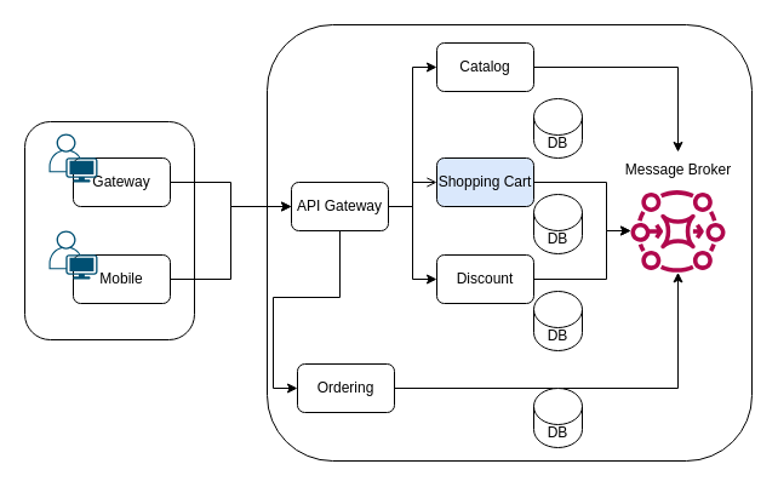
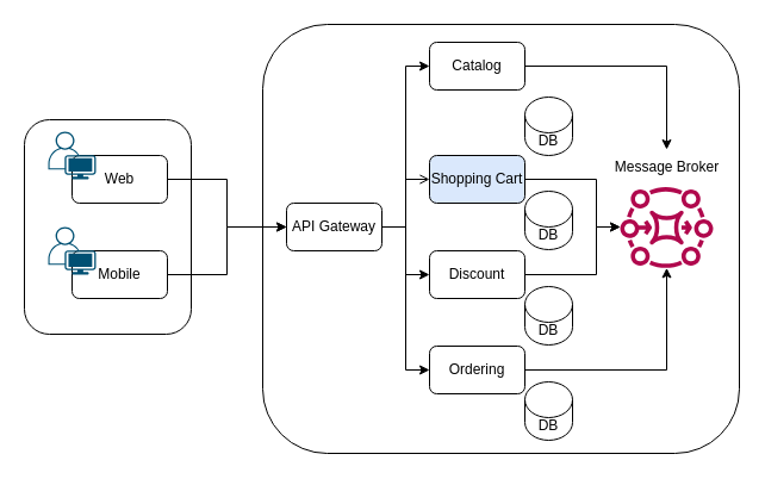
  <mxCell id="0" />
  <mxCell id="1" parent="0" />
  <mxCell id="2" value="" style="rounded=1;whiteSpace=wrap;html=1;" vertex="1" parent="1"><mxGeometry x="220" y="20" width="400" height="360" as="geometry" /></mxCell>
  <mxCell id="3" value="" style="rounded=1;whiteSpace=wrap;html=1;" vertex="1" parent="1"><mxGeometry x="20" y="100" width="140" height="180" as="geometry" /></mxCell>
  <mxCell id="4" style="edgeStyle=orthogonalEdgeStyle;rounded=0;orthogonalLoop=1;jettySize=auto;html=1;entryX=0;entryY=0.5;entryDx=0;entryDy=0;" edge="1" parent="1" source="5" target="14"><mxGeometry relative="1" as="geometry" /></mxCell>
- <mxCell id="5" value="Gateway" style="rounded=1;whiteSpace=wrap;html=1;" vertex="1" parent="1"><mxGeometry x="60" y="130" width="80" height="40" as="geometry" /></mxCell>
+ <mxCell id="5" value="Web" style="rounded=1;whiteSpace=wrap;html=1;" vertex="1" parent="1"><mxGeometry x="60" y="130" width="80" height="40" as="geometry" /></mxCell>
  <mxCell id="6" value="" style="points=[[0.35,0,0],[0.98,0.51,0],[1,0.71,0],[0.67,1,0],[0,0.795,0],[0,0.65,0]];verticalLabelPosition=bottom;sketch=0;html=1;verticalAlign=top;aspect=fixed;align=center;pointerEvents=1;shape=mxgraph.cisco19.user;fillColor=#005073;strokeColor=none;" vertex="1" parent="1"><mxGeometry x="40" y="110" width="40" height="40" as="geometry" /></mxCell>
  <mxCell id="7" style="edgeStyle=orthogonalEdgeStyle;rounded=0;orthogonalLoop=1;jettySize=auto;html=1;entryX=0;entryY=0.5;entryDx=0;entryDy=0;" edge="1" parent="1" source="8" target="14"><mxGeometry relative="1" as="geometry" /></mxCell>
  <mxCell id="8" value="Mobile" style="rounded=1;whiteSpace=wrap;html=1;" vertex="1" parent="1"><mxGeometry x="60" y="210" width="80" height="40" as="geometry" /></mxCell>
  <mxCell id="9" value="" style="points=[[0.35,0,0],[0.98,0.51,0],[1,0.71,0],[0.67,1,0],[0,0.795,0],[0,0.65,0]];verticalLabelPosition=bottom;sketch=0;html=1;verticalAlign=top;aspect=fixed;align=center;pointerEvents=1;shape=mxgraph.cisco19.user;fillColor=#005073;strokeColor=none;" vertex="1" parent="1"><mxGeometry x="40" y="190" width="40" height="40" as="geometry" /></mxCell>
  <mxCell id="10" style="edgeStyle=orthogonalEdgeStyle;rounded=0;orthogonalLoop=1;jettySize=auto;html=1;entryX=0;entryY=0.5;entryDx=0;entryDy=0;" edge="1" parent="1" source="14" target="16"><mxGeometry relative="1" as="geometry" /></mxCell>
  <mxCell id="11" style="edgeStyle=orthogonalEdgeStyle;rounded=0;orthogonalLoop=1;jettySize=auto;html=1;entryX=0;entryY=0.5;entryDx=0;entryDy=0;endArrow=open;" edge="1" parent="1" source="14" target="18"><mxGeometry relative="1" as="geometry" /></mxCell>
  <mxCell id="12" style="edgeStyle=orthogonalEdgeStyle;rounded=0;orthogonalLoop=1;jettySize=auto;html=1;entryX=0;entryY=0.5;entryDx=0;entryDy=0;" edge="1" parent="1" source="14" target="20"><mxGeometry relative="1" as="geometry" /></mxCell>
  <mxCell id="13" style="edgeStyle=orthogonalEdgeStyle;rounded=0;orthogonalLoop=1;jettySize=auto;html=1;entryX=0;entryY=0.5;entryDx=0;entryDy=0;" edge="1" parent="1" source="14" target="22"><mxGeometry relative="1" as="geometry" /></mxCell>
- <mxCell id="14" value="API Gateway" style="rounded=1;whiteSpace=wrap;html=1;" vertex="1" parent="1"><mxGeometry x="240" y="150" width="80" height="40" as="geometry" /></mxCell>
+ <mxCell id="14" value="API Gateway" style="rounded=1;whiteSpace=wrap;html=1;" vertex="1" parent="1"><mxGeometry x="240" y="170" width="80" height="40" as="geometry" /></mxCell>
  <mxCell id="15" style="edgeStyle=orthogonalEdgeStyle;rounded=0;orthogonalLoop=1;jettySize=auto;html=1;" edge="1" parent="1" source="16" target="25"><mxGeometry relative="1" as="geometry" /></mxCell>
  <mxCell id="16" value="Catalog" style="rounded=1;whiteSpace=wrap;html=1;" vertex="1" parent="1"><mxGeometry x="360" y="35" width="80" height="40" as="geometry" /></mxCell>
  <mxCell id="17" style="edgeStyle=orthogonalEdgeStyle;rounded=0;orthogonalLoop=1;jettySize=auto;html=1;" edge="1" parent="1" source="18" target="24"><mxGeometry relative="1" as="geometry"><Array as="points"><mxPoint x="500" y="150" /><mxPoint x="500" y="190" /></Array></mxGeometry></mxCell>
  <mxCell id="18" value="Shopping Cart" style="rounded=1;whiteSpace=wrap;html=1;fillColor=#dae8fc;" vertex="1" parent="1"><mxGeometry x="360" y="130" width="80" height="40" as="geometry" /></mxCell>
  <mxCell id="19" style="edgeStyle=orthogonalEdgeStyle;rounded=0;orthogonalLoop=1;jettySize=auto;html=1;" edge="1" parent="1" source="20" target="24"><mxGeometry relative="1" as="geometry"><Array as="points"><mxPoint x="500" y="230" /><mxPoint x="500" y="190" /></Array></mxGeometry></mxCell>
  <mxCell id="20" value="Discount" style="rounded=1;whiteSpace=wrap;html=1;" vertex="1" parent="1"><mxGeometry x="360" y="210" width="80" height="40" as="geometry" /></mxCell>
  <mxCell id="21" style="edgeStyle=orthogonalEdgeStyle;rounded=0;orthogonalLoop=1;jettySize=auto;html=1;" edge="1" parent="1" source="22" target="24"><mxGeometry relative="1" as="geometry" /></mxCell>
- <mxCell id="22" value="Ordering" style="rounded=1;whiteSpace=wrap;html=1;" vertex="1" parent="1"><mxGeometry x="245" y="300" width="80" height="40" as="geometry" /></mxCell>
+ <mxCell id="22" value="Ordering" style="rounded=1;whiteSpace=wrap;html=1;" vertex="1" parent="1"><mxGeometry x="360" y="290" width="80" height="40" as="geometry" /></mxCell>
  <mxCell id="23" value="DB" style="shape=cylinder3;whiteSpace=wrap;html=1;boundedLbl=1;backgroundOutline=1;size=15;" vertex="1" parent="1"><mxGeometry x="440" y="81" width="40" height="49" as="geometry" /></mxCell>
  <mxCell id="24" value="" style="sketch=0;outlineConnect=0;fontColor=#232F3E;gradientColor=none;fillColor=#B0084D;strokeColor=none;dashed=0;verticalLabelPosition=bottom;verticalAlign=top;align=center;html=1;fontSize=12;fontStyle=0;aspect=fixed;pointerEvents=1;shape=mxgraph.aws4.mq_broker;" vertex="1" parent="1"><mxGeometry x="520" y="151" width="78" height="78" as="geometry" /></mxCell>
  <mxCell id="25" value="Message Broker" style="text;html=1;align=center;verticalAlign=middle;resizable=0;points=[];autosize=1;strokeColor=none;fillColor=none;" vertex="1" parent="1"><mxGeometry x="504" y="125" width="110" height="30" as="geometry" /></mxCell>
  <mxCell id="26" value="DB" style="shape=cylinder3;whiteSpace=wrap;html=1;boundedLbl=1;backgroundOutline=1;size=15;" vertex="1" parent="1"><mxGeometry x="440" y="160" width="40" height="49" as="geometry" /></mxCell>
  <mxCell id="27" value="DB" style="shape=cylinder3;whiteSpace=wrap;html=1;boundedLbl=1;backgroundOutline=1;size=15;" vertex="1" parent="1"><mxGeometry x="440" y="240" width="40" height="49" as="geometry" /></mxCell>
  <mxCell id="28" value="DB" style="shape=cylinder3;whiteSpace=wrap;html=1;boundedLbl=1;backgroundOutline=1;size=15;" vertex="1" parent="1"><mxGeometry x="440" y="320" width="40" height="49" as="geometry" /></mxCell>
